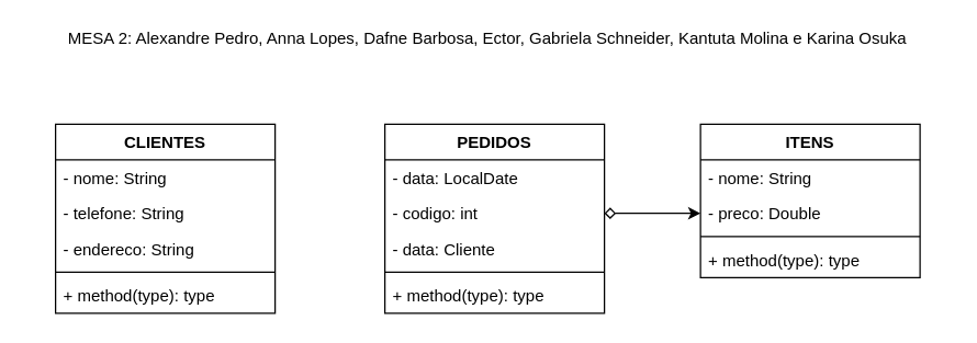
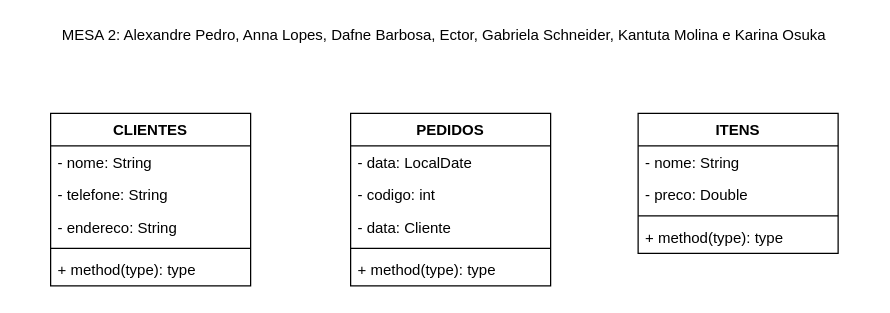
  <mxCell id="0" />
  <mxCell id="1" parent="0" />
  <mxCell id="2" value="&lt;div&gt;MESA 2: Alexandre Pedro, Anna Lopes, Dafne Barbosa, Ector, Gabriela Schneider, Kantuta Molina e Karina Osuka&lt;/div&gt;&lt;div&gt;&lt;br&gt;&lt;/div&gt;" style="text;html=1;strokeColor=none;fillColor=none;align=center;verticalAlign=middle;whiteSpace=wrap;rounded=0;" parent="1" vertex="1"><mxGeometry x="20" y="20" width="670" height="30" as="geometry" /></mxCell>
- <mxCell id="3" value="" style="endArrow=classic;html=1;rounded=0;entryX=0;entryY=0.5;entryDx=0;entryDy=0;startArrow=diamond;startFill=0;exitX=1;exitY=0.5;exitDx=0;exitDy=0;" parent="1" source="12" target="18" edge="1"><mxGeometry width="50" height="50" relative="1" as="geometry"><mxPoint x="470" y="155" as="sourcePoint" /><mxPoint x="510" y="155" as="targetPoint" /></mxGeometry></mxCell>
  <mxCell id="4" value="CLIENTES" style="swimlane;fontStyle=1;align=center;verticalAlign=top;childLayout=stackLayout;horizontal=1;startSize=26;horizontalStack=0;resizeParent=1;resizeParentMax=0;resizeLast=0;collapsible=1;marginBottom=0;" vertex="1" parent="1"><mxGeometry x="40" y="90" width="160" height="138" as="geometry" /></mxCell>
  <mxCell id="5" value="- nome: String" style="text;strokeColor=none;fillColor=none;align=left;verticalAlign=top;spacingLeft=4;spacingRight=4;overflow=hidden;rotatable=0;points=[[0,0.5],[1,0.5]];portConstraint=eastwest;" vertex="1" parent="4"><mxGeometry y="26" width="160" height="26" as="geometry" /></mxCell>
  <mxCell id="6" value="- telefone: String" style="text;strokeColor=none;fillColor=none;align=left;verticalAlign=top;spacingLeft=4;spacingRight=4;overflow=hidden;rotatable=0;points=[[0,0.5],[1,0.5]];portConstraint=eastwest;" vertex="1" parent="4"><mxGeometry y="52" width="160" height="26" as="geometry" /></mxCell>
  <mxCell id="7" value="- endereco: String" style="text;strokeColor=none;fillColor=none;align=left;verticalAlign=top;spacingLeft=4;spacingRight=4;overflow=hidden;rotatable=0;points=[[0,0.5],[1,0.5]];portConstraint=eastwest;" vertex="1" parent="4"><mxGeometry y="78" width="160" height="26" as="geometry" /></mxCell>
  <mxCell id="8" value="" style="line;strokeWidth=1;fillColor=none;align=left;verticalAlign=middle;spacingTop=-1;spacingLeft=3;spacingRight=3;rotatable=0;labelPosition=right;points=[];portConstraint=eastwest;" vertex="1" parent="4"><mxGeometry y="104" width="160" height="8" as="geometry" /></mxCell>
  <mxCell id="9" value="+ method(type): type" style="text;strokeColor=none;fillColor=none;align=left;verticalAlign=top;spacingLeft=4;spacingRight=4;overflow=hidden;rotatable=0;points=[[0,0.5],[1,0.5]];portConstraint=eastwest;" vertex="1" parent="4"><mxGeometry y="112" width="160" height="26" as="geometry" /></mxCell>
  <mxCell id="10" value="PEDIDOS" style="swimlane;fontStyle=1;align=center;verticalAlign=top;childLayout=stackLayout;horizontal=1;startSize=26;horizontalStack=0;resizeParent=1;resizeParentMax=0;resizeLast=0;collapsible=1;marginBottom=0;" vertex="1" parent="1"><mxGeometry x="280" y="90" width="160" height="138" as="geometry" /></mxCell>
  <mxCell id="11" value="- data: LocalDate" style="text;strokeColor=none;fillColor=none;align=left;verticalAlign=top;spacingLeft=4;spacingRight=4;overflow=hidden;rotatable=0;points=[[0,0.5],[1,0.5]];portConstraint=eastwest;" vertex="1" parent="10"><mxGeometry y="26" width="160" height="26" as="geometry" /></mxCell>
  <mxCell id="12" value="- codigo: int" style="text;strokeColor=none;fillColor=none;align=left;verticalAlign=top;spacingLeft=4;spacingRight=4;overflow=hidden;rotatable=0;points=[[0,0.5],[1,0.5]];portConstraint=eastwest;" vertex="1" parent="10"><mxGeometry y="52" width="160" height="26" as="geometry" /></mxCell>
  <mxCell id="13" value="- data: Cliente" style="text;strokeColor=none;fillColor=none;align=left;verticalAlign=top;spacingLeft=4;spacingRight=4;overflow=hidden;rotatable=0;points=[[0,0.5],[1,0.5]];portConstraint=eastwest;" vertex="1" parent="10"><mxGeometry y="78" width="160" height="26" as="geometry" /></mxCell>
  <mxCell id="14" value="" style="line;strokeWidth=1;fillColor=none;align=left;verticalAlign=middle;spacingTop=-1;spacingLeft=3;spacingRight=3;rotatable=0;labelPosition=right;points=[];portConstraint=eastwest;" vertex="1" parent="10"><mxGeometry y="104" width="160" height="8" as="geometry" /></mxCell>
  <mxCell id="15" value="+ method(type): type" style="text;strokeColor=none;fillColor=none;align=left;verticalAlign=top;spacingLeft=4;spacingRight=4;overflow=hidden;rotatable=0;points=[[0,0.5],[1,0.5]];portConstraint=eastwest;" vertex="1" parent="10"><mxGeometry y="112" width="160" height="26" as="geometry" /></mxCell>
  <mxCell id="16" value="ITENS" style="swimlane;fontStyle=1;align=center;verticalAlign=top;childLayout=stackLayout;horizontal=1;startSize=26;horizontalStack=0;resizeParent=1;resizeParentMax=0;resizeLast=0;collapsible=1;marginBottom=0;" vertex="1" parent="1"><mxGeometry x="510" y="90" width="160" height="112" as="geometry" /></mxCell>
  <mxCell id="17" value="- nome: String" style="text;strokeColor=none;fillColor=none;align=left;verticalAlign=top;spacingLeft=4;spacingRight=4;overflow=hidden;rotatable=0;points=[[0,0.5],[1,0.5]];portConstraint=eastwest;" vertex="1" parent="16"><mxGeometry y="26" width="160" height="26" as="geometry" /></mxCell>
  <mxCell id="18" value="- preco: Double" style="text;strokeColor=none;fillColor=none;align=left;verticalAlign=top;spacingLeft=4;spacingRight=4;overflow=hidden;rotatable=0;points=[[0,0.5],[1,0.5]];portConstraint=eastwest;" vertex="1" parent="16"><mxGeometry y="52" width="160" height="26" as="geometry" /></mxCell>
  <mxCell id="19" value="" style="line;strokeWidth=1;fillColor=none;align=left;verticalAlign=middle;spacingTop=-1;spacingLeft=3;spacingRight=3;rotatable=0;labelPosition=right;points=[];portConstraint=eastwest;" vertex="1" parent="16"><mxGeometry y="78" width="160" height="8" as="geometry" /></mxCell>
  <mxCell id="20" value="+ method(type): type" style="text;strokeColor=none;fillColor=none;align=left;verticalAlign=top;spacingLeft=4;spacingRight=4;overflow=hidden;rotatable=0;points=[[0,0.5],[1,0.5]];portConstraint=eastwest;" vertex="1" parent="16"><mxGeometry y="86" width="160" height="26" as="geometry" /></mxCell>
